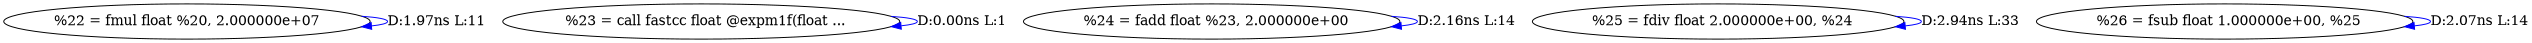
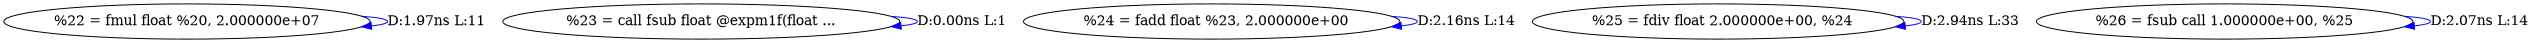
  digraph {
    edge [color=blue]
    n1 [label="%22 = fmul float %20, 2.000000e+07"]
-   n2 [label="  %23 = call fastcc float @expm1f(float ..."]
+   n2 [label="%23 = call fsub float @expm1f(float ..."]
    n3 [label="  %24 = fadd float %23, 2.000000e+00"]
    n4 [label="  %25 = fdiv float 2.000000e+00, %24"]
-   n5 [label="  %26 = fsub float 1.000000e+00, %25"]
+   n5 [label="%26 = fsub call 1.000000e+00, %25"]
    n1 -> n1 [label="D:1.97ns L:11"]
    n2 -> n2 [label="D:0.00ns L:1"]
    n3 -> n3 [label="D:2.16ns L:14"]
    n4 -> n4 [label="D:2.94ns L:33"]
    n5 -> n5 [label="D:2.07ns L:14"]
  }
